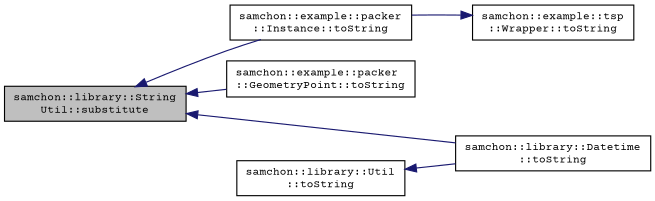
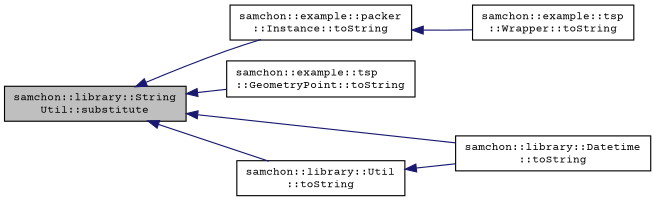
  digraph {
    fontname="Courier Prime"
    rankdir=LR
    node [color=black fillcolor=white fontname="Courier Prime" fontsize=10 shape=record style=filled]
    edge [color=midnightblue dir=back fontname="Courier Prime" fontsize=10 labelfontname=Helvetica labelfontsize=10 style=solid]
    n1 [fillcolor=grey75 fontcolor=black height=0.2 label="samchon::library::String\lUtil::substitute" width=0.4]
    n2 [height=0.2 label="samchon::example::packer\l::Instance::toString" width=0.4]
-   n3 [height=0.2 label="samchon::example::packer\l::GeometryPoint::toString" width=0.4]
+   n3 [height=0.2 label="samchon::example::tsp\l::GeometryPoint::toString" width=0.4]
    n4 [height=0.2 label="samchon::library::Datetime\l::toString" width=0.4]
    n5 [height=0.2 label="samchon::library::Util\l::toString" width=0.4]
    n6 [height=0.2 label="samchon::example::tsp\l::Wrapper::toString" width=0.4]
    n1 -> n2
    n1 -> n3
    n1 -> n4
-   n6 -> n2
+   n1 -> n5
+   n2 -> n6
    n5 -> n4
  }
